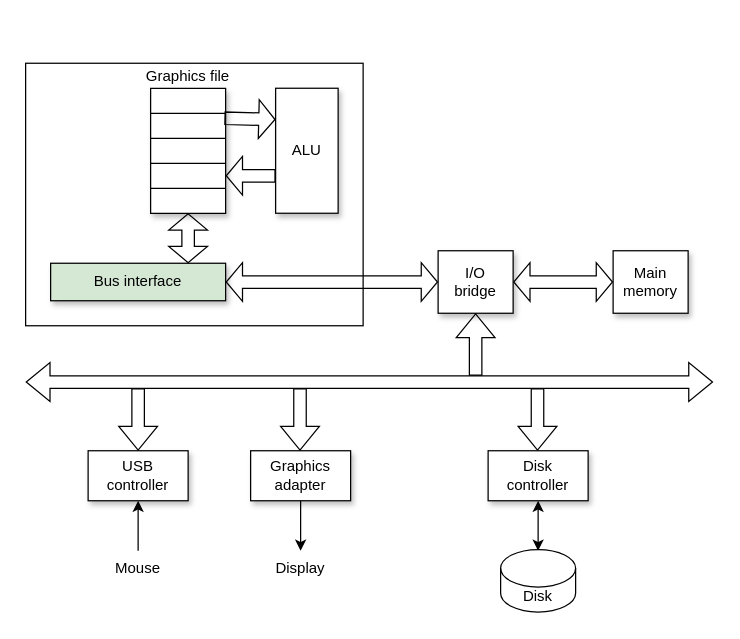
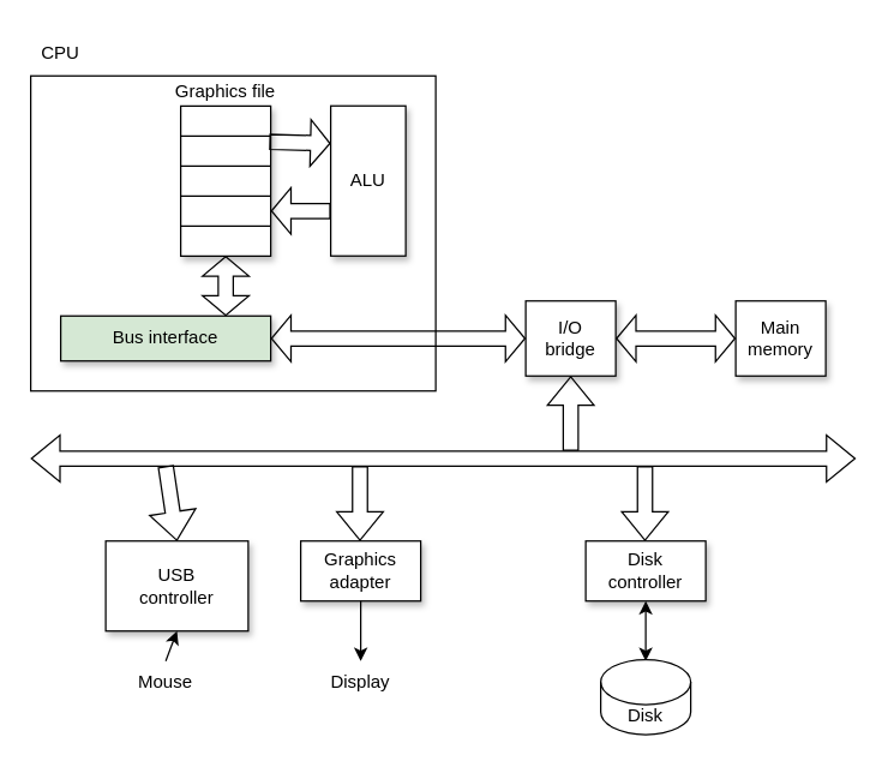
  <mxCell id="0" />
  <mxCell id="1" parent="0" />
  <mxCell id="2" value="" style="rounded=0;whiteSpace=wrap;html=1;fillColor=none;" vertex="1" parent="1"><mxGeometry x="20" y="50" width="270" height="210" as="geometry" /></mxCell>
  <mxCell id="3" value="" style="shape=table;startSize=0;container=1;collapsible=0;childLayout=tableLayout;shadow=1;" vertex="1" parent="1"><mxGeometry x="120" y="70" width="60" height="100" as="geometry" /></mxCell>
  <mxCell id="4" value="" style="shape=tableRow;horizontal=0;startSize=0;swimlaneHead=0;swimlaneBody=0;strokeColor=inherit;top=0;left=0;bottom=0;right=0;collapsible=0;dropTarget=0;fillColor=none;points=[[0,0.5],[1,0.5]];portConstraint=eastwest;" vertex="1" parent="3"><mxGeometry width="60" height="20" as="geometry" /></mxCell>
  <mxCell id="5" value="" style="shape=partialRectangle;html=1;whiteSpace=wrap;connectable=0;strokeColor=inherit;overflow=hidden;fillColor=none;top=0;left=0;bottom=0;right=0;pointerEvents=1;" vertex="1" parent="4"><mxGeometry width="60" height="20" as="geometry"><mxRectangle width="60" height="20" as="alternateBounds" /></mxGeometry></mxCell>
  <mxCell id="6" value="" style="shape=tableRow;horizontal=0;startSize=0;swimlaneHead=0;swimlaneBody=0;strokeColor=inherit;top=0;left=0;bottom=0;right=0;collapsible=0;dropTarget=0;fillColor=none;points=[[0,0.5],[1,0.5]];portConstraint=eastwest;" vertex="1" parent="3"><mxGeometry y="20" width="60" height="20" as="geometry" /></mxCell>
  <mxCell id="7" value="" style="shape=partialRectangle;html=1;whiteSpace=wrap;connectable=0;strokeColor=inherit;overflow=hidden;fillColor=none;top=0;left=0;bottom=0;right=0;pointerEvents=1;" vertex="1" parent="6"><mxGeometry width="60" height="20" as="geometry"><mxRectangle width="60" height="20" as="alternateBounds" /></mxGeometry></mxCell>
  <mxCell id="8" value="" style="shape=tableRow;horizontal=0;startSize=0;swimlaneHead=0;swimlaneBody=0;strokeColor=inherit;top=0;left=0;bottom=0;right=0;collapsible=0;dropTarget=0;fillColor=none;points=[[0,0.5],[1,0.5]];portConstraint=eastwest;" vertex="1" parent="3"><mxGeometry y="40" width="60" height="20" as="geometry" /></mxCell>
  <mxCell id="9" value="" style="shape=partialRectangle;html=1;whiteSpace=wrap;connectable=0;strokeColor=inherit;overflow=hidden;fillColor=none;top=0;left=0;bottom=0;right=0;pointerEvents=1;" vertex="1" parent="8"><mxGeometry width="60" height="20" as="geometry"><mxRectangle width="60" height="20" as="alternateBounds" /></mxGeometry></mxCell>
  <mxCell id="10" value="" style="shape=tableRow;horizontal=0;startSize=0;swimlaneHead=0;swimlaneBody=0;strokeColor=inherit;top=0;left=0;bottom=0;right=0;collapsible=0;dropTarget=0;fillColor=none;points=[[0,0.5],[1,0.5]];portConstraint=eastwest;" vertex="1" parent="3"><mxGeometry y="60" width="60" height="20" as="geometry" /></mxCell>
  <mxCell id="11" value="" style="shape=partialRectangle;html=1;whiteSpace=wrap;connectable=0;strokeColor=inherit;overflow=hidden;fillColor=none;top=0;left=0;bottom=0;right=0;pointerEvents=1;" vertex="1" parent="10"><mxGeometry width="60" height="20" as="geometry"><mxRectangle width="60" height="20" as="alternateBounds" /></mxGeometry></mxCell>
  <mxCell id="12" value="" style="shape=tableRow;horizontal=0;startSize=0;swimlaneHead=0;swimlaneBody=0;strokeColor=inherit;top=0;left=0;bottom=0;right=0;collapsible=0;dropTarget=0;fillColor=none;points=[[0,0.5],[1,0.5]];portConstraint=eastwest;" vertex="1" parent="3"><mxGeometry y="80" width="60" height="20" as="geometry" /></mxCell>
  <mxCell id="13" value="" style="shape=partialRectangle;html=1;whiteSpace=wrap;connectable=0;strokeColor=inherit;overflow=hidden;fillColor=none;top=0;left=0;bottom=0;right=0;pointerEvents=1;" vertex="1" parent="12"><mxGeometry width="60" height="20" as="geometry"><mxRectangle width="60" height="20" as="alternateBounds" /></mxGeometry></mxCell>
  <mxCell id="14" value="ALU" style="rounded=0;whiteSpace=wrap;html=1;shadow=1;" vertex="1" parent="1"><mxGeometry x="220" y="70" width="50" height="100" as="geometry" /></mxCell>
  <mxCell id="15" value="Bus interface" style="rounded=0;whiteSpace=wrap;html=1;shadow=1;fillColor=#d5e8d4;" vertex="1" parent="1"><mxGeometry x="40" y="210" width="140" height="30" as="geometry" /></mxCell>
  <mxCell id="16" value="&lt;div&gt;I/O&lt;/div&gt;&lt;div&gt;bridge&lt;br&gt;&lt;/div&gt;" style="rounded=0;whiteSpace=wrap;html=1;shadow=1;" vertex="1" parent="1"><mxGeometry x="350" y="200" width="60" height="50" as="geometry" /></mxCell>
  <mxCell id="17" value="&lt;div&gt;Main&lt;/div&gt;&lt;div&gt;memory&lt;br&gt;&lt;/div&gt;" style="rounded=0;whiteSpace=wrap;html=1;shadow=1;" vertex="1" parent="1"><mxGeometry x="490" y="200" width="60" height="50" as="geometry" /></mxCell>
  <mxCell id="18" value="" style="shape=flexArrow;endArrow=classic;startArrow=classic;html=1;rounded=0;" edge="1" parent="1"><mxGeometry width="100" height="100" relative="1" as="geometry"><mxPoint x="20" y="305" as="sourcePoint" /><mxPoint x="570" y="305" as="targetPoint" /></mxGeometry></mxCell>
- <mxCell id="19" value="&lt;div&gt;USB&lt;/div&gt;&lt;div&gt;controller&lt;br&gt;&lt;/div&gt;" style="rounded=0;whiteSpace=wrap;html=1;shadow=1;" vertex="1" parent="1"><mxGeometry x="70" y="360" width="80" height="40" as="geometry" /></mxCell>
+ <mxCell id="19" value="&lt;div&gt;USB&lt;/div&gt;&lt;div&gt;controller&lt;br&gt;&lt;/div&gt;" style="rounded=0;whiteSpace=wrap;html=1;shadow=1;" vertex="1" parent="1"><mxGeometry x="70" y="360" width="95" height="60" as="geometry" /></mxCell>
  <mxCell id="20" value="&lt;div&gt;Graphics&lt;/div&gt;&lt;div&gt;adapter&lt;br&gt;&lt;/div&gt;" style="rounded=0;whiteSpace=wrap;html=1;shadow=1;" vertex="1" parent="1"><mxGeometry x="200" y="360" width="80" height="40" as="geometry" /></mxCell>
  <mxCell id="21" value="&lt;div&gt;Disk&lt;/div&gt;&lt;div&gt;controller&lt;br&gt;&lt;/div&gt;" style="rounded=0;whiteSpace=wrap;html=1;shadow=1;" vertex="1" parent="1"><mxGeometry x="390" y="360" width="80" height="40" as="geometry" /></mxCell>
  <mxCell id="22" value="" style="shape=flexArrow;endArrow=classic;html=1;rounded=0;entryX=0;entryY=0.25;entryDx=0;entryDy=0;exitX=0.983;exitY=0.2;exitDx=0;exitDy=0;exitPerimeter=0;endSize=4;startSize=4;" edge="1" parent="1" source="6" target="14"><mxGeometry width="50" height="50" relative="1" as="geometry"><mxPoint x="320" y="370" as="sourcePoint" /><mxPoint x="370" y="320" as="targetPoint" /></mxGeometry></mxCell>
  <mxCell id="23" value="" style="shape=flexArrow;endArrow=classic;html=1;rounded=0;entryX=1;entryY=0.5;entryDx=0;entryDy=0;endSize=4;startSize=4;" edge="1" parent="1" target="10"><mxGeometry width="50" height="50" relative="1" as="geometry"><mxPoint x="220" y="140" as="sourcePoint" /><mxPoint x="370" y="320" as="targetPoint" /></mxGeometry></mxCell>
  <mxCell id="24" value="" style="endArrow=classic;startArrow=classic;html=1;rounded=0;entryX=0.5;entryY=1;entryDx=0;entryDy=0;exitX=0.5;exitY=0;exitDx=0;exitDy=0;exitPerimeter=0;" edge="1" parent="1" target="21"><mxGeometry width="50" height="50" relative="1" as="geometry"><mxPoint x="430" y="440" as="sourcePoint" /><mxPoint x="350" y="340" as="targetPoint" /></mxGeometry></mxCell>
  <mxCell id="25" value="" style="endArrow=classic;html=1;rounded=0;entryX=0.5;entryY=1;entryDx=0;entryDy=0;exitX=0.5;exitY=0;exitDx=0;exitDy=0;exitPerimeter=0;" edge="1" parent="1" target="19"><mxGeometry width="50" height="50" relative="1" as="geometry"><mxPoint x="110" y="440" as="sourcePoint" /><mxPoint x="370" y="350" as="targetPoint" /></mxGeometry></mxCell>
  <mxCell id="26" value="" style="endArrow=classic;html=1;rounded=0;exitX=0.5;exitY=1;exitDx=0;exitDy=0;entryX=0.5;entryY=0;entryDx=0;entryDy=0;" edge="1" parent="1" source="20"><mxGeometry width="50" height="50" relative="1" as="geometry"><mxPoint x="320" y="400" as="sourcePoint" /><mxPoint x="240" y="440" as="targetPoint" /></mxGeometry></mxCell>
  <mxCell id="27" value="" style="shape=flexArrow;endArrow=classic;html=1;rounded=0;entryX=0.5;entryY=0;entryDx=0;entryDy=0;" edge="1" parent="1" target="19"><mxGeometry width="50" height="50" relative="1" as="geometry"><mxPoint x="110" y="310" as="sourcePoint" /><mxPoint x="370" y="330" as="targetPoint" /></mxGeometry></mxCell>
  <mxCell id="28" value="" style="shape=flexArrow;endArrow=classic;html=1;rounded=0;entryX=0.5;entryY=0;entryDx=0;entryDy=0;" edge="1" parent="1"><mxGeometry width="50" height="50" relative="1" as="geometry"><mxPoint x="239.5" y="310" as="sourcePoint" /><mxPoint x="239.5" y="360" as="targetPoint" /></mxGeometry></mxCell>
  <mxCell id="29" value="" style="shape=flexArrow;endArrow=classic;html=1;rounded=0;entryX=0.5;entryY=0;entryDx=0;entryDy=0;" edge="1" parent="1"><mxGeometry width="50" height="50" relative="1" as="geometry"><mxPoint x="429.5" y="310" as="sourcePoint" /><mxPoint x="429.5" y="360" as="targetPoint" /></mxGeometry></mxCell>
  <mxCell id="30" value="" style="shape=flexArrow;endArrow=classic;html=1;rounded=0;entryX=0.5;entryY=1;entryDx=0;entryDy=0;" edge="1" parent="1" target="16"><mxGeometry width="50" height="50" relative="1" as="geometry"><mxPoint x="380" y="300" as="sourcePoint" /><mxPoint x="370" y="330" as="targetPoint" /></mxGeometry></mxCell>
  <mxCell id="31" value="" style="shape=flexArrow;endArrow=classic;startArrow=classic;html=1;rounded=0;entryX=0;entryY=0.5;entryDx=0;entryDy=0;exitX=1;exitY=0.5;exitDx=0;exitDy=0;endSize=4;startSize=4;" edge="1" parent="1" source="16" target="17"><mxGeometry width="100" height="100" relative="1" as="geometry"><mxPoint x="300" y="410" as="sourcePoint" /><mxPoint x="400" y="310" as="targetPoint" /></mxGeometry></mxCell>
  <mxCell id="32" value="" style="shape=flexArrow;endArrow=classic;startArrow=classic;html=1;rounded=0;entryX=0;entryY=0.5;entryDx=0;entryDy=0;exitX=1;exitY=0.5;exitDx=0;exitDy=0;endSize=4;startSize=4;strokeColor=default;" edge="1" parent="1" source="15" target="16"><mxGeometry width="100" height="100" relative="1" as="geometry"><mxPoint x="300" y="410" as="sourcePoint" /><mxPoint x="400" y="310" as="targetPoint" /></mxGeometry></mxCell>
  <mxCell id="33" value="" style="shape=flexArrow;endArrow=classic;startArrow=classic;html=1;rounded=0;entryX=0.5;entryY=1;entryDx=0;entryDy=0;endSize=4;startSize=4;" edge="1" parent="1" target="3"><mxGeometry width="100" height="100" relative="1" as="geometry"><mxPoint x="150" y="210" as="sourcePoint" /><mxPoint x="400" y="310" as="targetPoint" /></mxGeometry></mxCell>
  <mxCell id="34" value="Mouse" style="text;html=1;strokeColor=none;fillColor=none;align=center;verticalAlign=middle;whiteSpace=wrap;rounded=0;" vertex="1" parent="1"><mxGeometry x="80" y="439" width="60" height="30" as="geometry" /></mxCell>
  <mxCell id="35" value="Display" style="text;html=1;strokeColor=none;fillColor=none;align=center;verticalAlign=middle;whiteSpace=wrap;rounded=0;" vertex="1" parent="1"><mxGeometry x="210" y="439" width="60" height="30" as="geometry" /></mxCell>
  <mxCell id="36" value="Disk" style="shape=cylinder3;whiteSpace=wrap;html=1;boundedLbl=1;backgroundOutline=1;size=15;" vertex="1" parent="1"><mxGeometry x="400" y="439" width="60" height="50" as="geometry" /></mxCell>
  <mxCell id="37" value="Graphics file" style="text;html=1;strokeColor=none;fillColor=none;align=center;verticalAlign=middle;whiteSpace=wrap;rounded=0;" vertex="1" parent="1"><mxGeometry x="115" y="46" width="70" height="30" as="geometry" /></mxCell>
+ <mxCell id="38" value="CPU" style="text;html=1;strokeColor=none;fillColor=none;align=center;verticalAlign=middle;whiteSpace=wrap;rounded=0;" vertex="1" parent="1"><mxGeometry x="20" y="20" width="40" height="30" as="geometry" /></mxCell>
